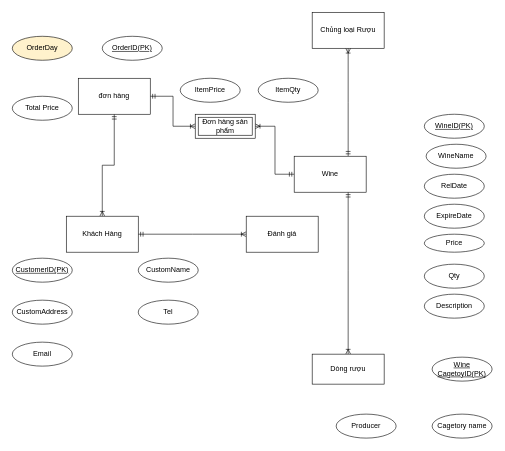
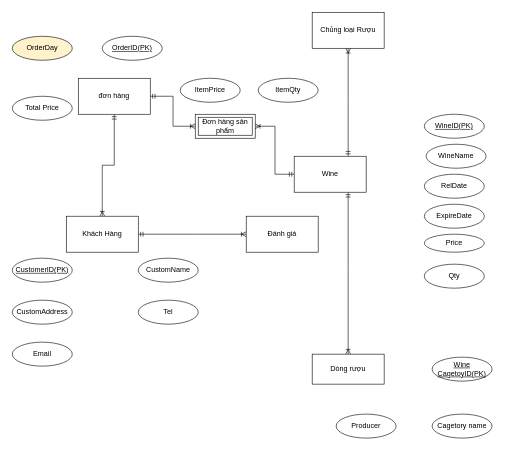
  <mxCell id="0" />
  <mxCell id="1" parent="0" />
  <mxCell id="2" value="" style="edgeStyle=elbowEdgeStyle;fontSize=12;html=1;endArrow=ERoneToMany;startArrow=ERmandOne;rounded=0;exitX=0.75;exitY=0;exitDx=0;exitDy=0;elbow=vertical;entryX=0.5;entryY=1;entryDx=0;entryDy=0;" parent="1" source="12" target="11" edge="1"><mxGeometry width="100" height="100" relative="1" as="geometry"><mxPoint x="622.426" y="161.716" as="sourcePoint" /><mxPoint x="750" y="100" as="targetPoint" /></mxGeometry></mxCell>
  <mxCell id="3" value="" style="edgeStyle=elbowEdgeStyle;fontSize=12;html=1;endArrow=ERoneToMany;startArrow=ERmandOne;rounded=0;exitX=0.75;exitY=1;exitDx=0;exitDy=0;entryX=0.5;entryY=0;entryDx=0;entryDy=0;elbow=vertical;" parent="1" source="12" target="10" edge="1"><mxGeometry width="100" height="100" relative="1" as="geometry"><mxPoint x="622.426" y="218.284" as="sourcePoint" /><mxPoint x="700" y="330" as="targetPoint" /><Array as="points"><mxPoint x="600" y="450" /><mxPoint x="530" y="520" /></Array></mxGeometry></mxCell>
  <mxCell id="4" value="" style="edgeStyle=elbowEdgeStyle;fontSize=12;html=1;endArrow=ERoneToMany;startArrow=ERmandOne;rounded=0;exitX=0;exitY=0.5;exitDx=0;exitDy=0;entryX=1;entryY=0.5;entryDx=0;entryDy=0;" parent="1" source="12" target="14" edge="1"><mxGeometry width="100" height="100" relative="1" as="geometry"><mxPoint x="520" y="190" as="sourcePoint" /><mxPoint x="420" y="180" as="targetPoint" /></mxGeometry></mxCell>
  <mxCell id="5" value="" style="edgeStyle=elbowEdgeStyle;fontSize=12;html=1;endArrow=ERoneToMany;startArrow=ERmandOne;rounded=0;exitX=1;exitY=0.5;exitDx=0;exitDy=0;entryX=0;entryY=0.5;entryDx=0;entryDy=0;" parent="1" source="8" target="14" edge="1"><mxGeometry width="100" height="100" relative="1" as="geometry"><mxPoint x="260" y="150" as="sourcePoint" /><mxPoint x="330" y="150" as="targetPoint" /></mxGeometry></mxCell>
  <mxCell id="6" value="" style="edgeStyle=orthogonalEdgeStyle;fontSize=12;html=1;endArrow=ERoneToMany;startArrow=ERmandOne;rounded=0;entryX=0.5;entryY=0;entryDx=0;entryDy=0;exitX=0.5;exitY=1;exitDx=0;exitDy=0;" parent="1" source="8" target="9" edge="1"><mxGeometry width="100" height="100" relative="1" as="geometry"><mxPoint x="200" y="190" as="sourcePoint" /><mxPoint x="240" y="330" as="targetPoint" /></mxGeometry></mxCell>
  <mxCell id="7" value="" style="edgeStyle=elbowEdgeStyle;fontSize=12;html=1;endArrow=ERoneToMany;startArrow=ERmandOne;rounded=0;exitX=1;exitY=0.5;exitDx=0;exitDy=0;entryX=0;entryY=0.5;entryDx=0;entryDy=0;" parent="1" source="9" target="13" edge="1"><mxGeometry width="100" height="100" relative="1" as="geometry"><mxPoint x="300" y="370" as="sourcePoint" /><mxPoint x="430" y="370" as="targetPoint" /></mxGeometry></mxCell>
  <mxCell id="8" value="đơn hàng" style="rounded=0;whiteSpace=wrap;html=1;" parent="1" vertex="1"><mxGeometry x="130" y="130" width="120" height="60" as="geometry" /></mxCell>
  <mxCell id="9" value="Khách Hàng" style="rounded=0;whiteSpace=wrap;html=1;" parent="1" vertex="1"><mxGeometry x="110" y="360" width="120" height="60" as="geometry" /></mxCell>
  <mxCell id="10" value="Dòng rượu" style="rounded=0;whiteSpace=wrap;html=1;" parent="1" vertex="1"><mxGeometry x="520" y="590" width="120" height="50" as="geometry" /></mxCell>
  <mxCell id="11" value="Chủng loại Rượu" style="rounded=0;whiteSpace=wrap;html=1;" parent="1" vertex="1"><mxGeometry x="520" y="20" width="120" height="60" as="geometry" /></mxCell>
  <mxCell id="12" value="Wine" style="rounded=0;whiteSpace=wrap;html=1;" parent="1" vertex="1"><mxGeometry x="490" y="260" width="120" height="60" as="geometry" /></mxCell>
  <mxCell id="13" value="Đánh giá" style="rounded=0;whiteSpace=wrap;html=1;" parent="1" vertex="1"><mxGeometry x="410" y="360" width="120" height="60" as="geometry" /></mxCell>
  <mxCell id="14" value="Đơn hàng sản phẩm" style="shape=ext;margin=3;double=1;whiteSpace=wrap;html=1;align=center;" parent="1" vertex="1"><mxGeometry x="325" y="190" width="100" height="40" as="geometry" /></mxCell>
  <mxCell id="15" value="WineName" style="ellipse;whiteSpace=wrap;html=1;align=center;" parent="1" vertex="1"><mxGeometry x="710" y="240" width="100" height="40" as="geometry" /></mxCell>
  <mxCell id="16" value="WineID(PK)" style="ellipse;whiteSpace=wrap;html=1;align=center;fontStyle=4;" parent="1" vertex="1"><mxGeometry x="707" y="190" width="100" height="40" as="geometry" /></mxCell>
  <mxCell id="17" value="RelDate" style="ellipse;whiteSpace=wrap;html=1;align=center;" vertex="1" parent="1"><mxGeometry x="707" y="290" width="100" height="40" as="geometry" /></mxCell>
  <mxCell id="18" value="ExpireDate" style="ellipse;whiteSpace=wrap;html=1;align=center;" vertex="1" parent="1"><mxGeometry x="707" y="340" width="100" height="40" as="geometry" /></mxCell>
  <mxCell id="19" value="Price" style="ellipse;whiteSpace=wrap;html=1;align=center;" vertex="1" parent="1"><mxGeometry x="707" y="390" width="100" height="30" as="geometry" /></mxCell>
  <mxCell id="20" value="Qty" style="ellipse;whiteSpace=wrap;html=1;align=center;" vertex="1" parent="1"><mxGeometry x="707" y="440" width="100" height="40" as="geometry" /></mxCell>
  <mxCell id="21" value="ItemQty" style="ellipse;whiteSpace=wrap;html=1;align=center;" vertex="1" parent="1"><mxGeometry x="430" y="130" width="100" height="40" as="geometry" /></mxCell>
  <mxCell id="22" value="Producer" style="ellipse;whiteSpace=wrap;html=1;align=center;" vertex="1" parent="1"><mxGeometry x="560" y="690" width="100" height="40" as="geometry" /></mxCell>
  <mxCell id="23" value="ItemPrice" style="ellipse;whiteSpace=wrap;html=1;align=center;" vertex="1" parent="1"><mxGeometry x="300" y="130" width="100" height="40" as="geometry" /></mxCell>
- <mxCell id="24" value="Description" style="ellipse;whiteSpace=wrap;html=1;align=center;" vertex="1" parent="1"><mxGeometry x="707" y="490" width="100" height="40" as="geometry" /></mxCell>
  <mxCell id="25" value="CustomAddress" style="ellipse;whiteSpace=wrap;html=1;align=center;" vertex="1" parent="1"><mxGeometry x="20" y="500" width="100" height="40" as="geometry" /></mxCell>
  <mxCell id="26" value="Cagetory name" style="ellipse;whiteSpace=wrap;html=1;align=center;" vertex="1" parent="1"><mxGeometry x="720" y="690" width="100" height="40" as="geometry" /></mxCell>
  <mxCell id="27" value="Total Price" style="ellipse;whiteSpace=wrap;html=1;align=center;" vertex="1" parent="1"><mxGeometry x="20" y="160" width="100" height="40" as="geometry" /></mxCell>
  <mxCell id="28" value="OrderDay" style="ellipse;whiteSpace=wrap;html=1;align=center;fillColor=#fff2cc;" vertex="1" parent="1"><mxGeometry x="20" y="60" width="100" height="40" as="geometry" /></mxCell>
  <mxCell id="29" value="Wine&lt;br style=&quot;border-color: var(--border-color);&quot;&gt;CagetoyID(PK)" style="ellipse;whiteSpace=wrap;html=1;align=center;fontStyle=4;" vertex="1" parent="1"><mxGeometry x="720" y="595" width="100" height="40" as="geometry" /></mxCell>
  <mxCell id="30" value="OrderID(PK)" style="ellipse;whiteSpace=wrap;html=1;align=center;fontStyle=4;" vertex="1" parent="1"><mxGeometry x="170" y="60" width="100" height="40" as="geometry" /></mxCell>
  <mxCell id="31" value="CustomName" style="ellipse;whiteSpace=wrap;html=1;align=center;" vertex="1" parent="1"><mxGeometry x="230" y="430" width="100" height="40" as="geometry" /></mxCell>
  <mxCell id="32" value="Tel" style="ellipse;whiteSpace=wrap;html=1;align=center;" vertex="1" parent="1"><mxGeometry x="230" y="500" width="100" height="40" as="geometry" /></mxCell>
  <mxCell id="33" value="CustomerID(PK)" style="ellipse;whiteSpace=wrap;html=1;align=center;fontStyle=4;" vertex="1" parent="1"><mxGeometry x="20" y="430" width="100" height="40" as="geometry" /></mxCell>
  <mxCell id="34" value="Email" style="ellipse;whiteSpace=wrap;html=1;align=center;" vertex="1" parent="1"><mxGeometry x="20" y="570" width="100" height="40" as="geometry" /></mxCell>
